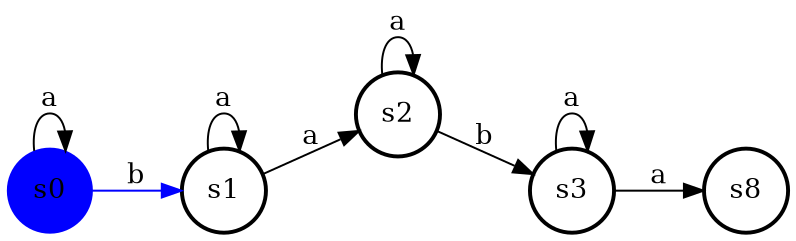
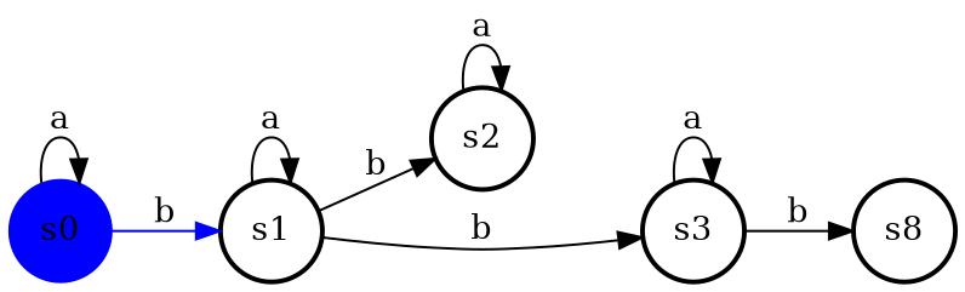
  digraph {
    rankdir=LR
    node [shape=circle style=bold]
    s0 [color=blue height=0.59578 style=filled width=0.59578]
    s1 [height=0.59578 width=0.59578]
    s2 [height=0.59578 width=0.59578]
    s3 [height=0.59578 width=0.59578]
    n5 [height=0.59578 label=s8 width=0.59578]
    s0 -> s0 [label=a]
    s0 -> s1 [color=blue label=b]
    s1 -> s1 [label=a]
-   s1 -> s2 [label=a]
+   s1 -> s2 [label=b]
    s2 -> s2 [label=a]
-   s2 -> s3 [label=b]
+   s1 -> s3 [label=b]
    s3 -> s3 [label=a]
-   s3 -> n5 [label=a]
+   s3 -> n5 [label=b]
  }
